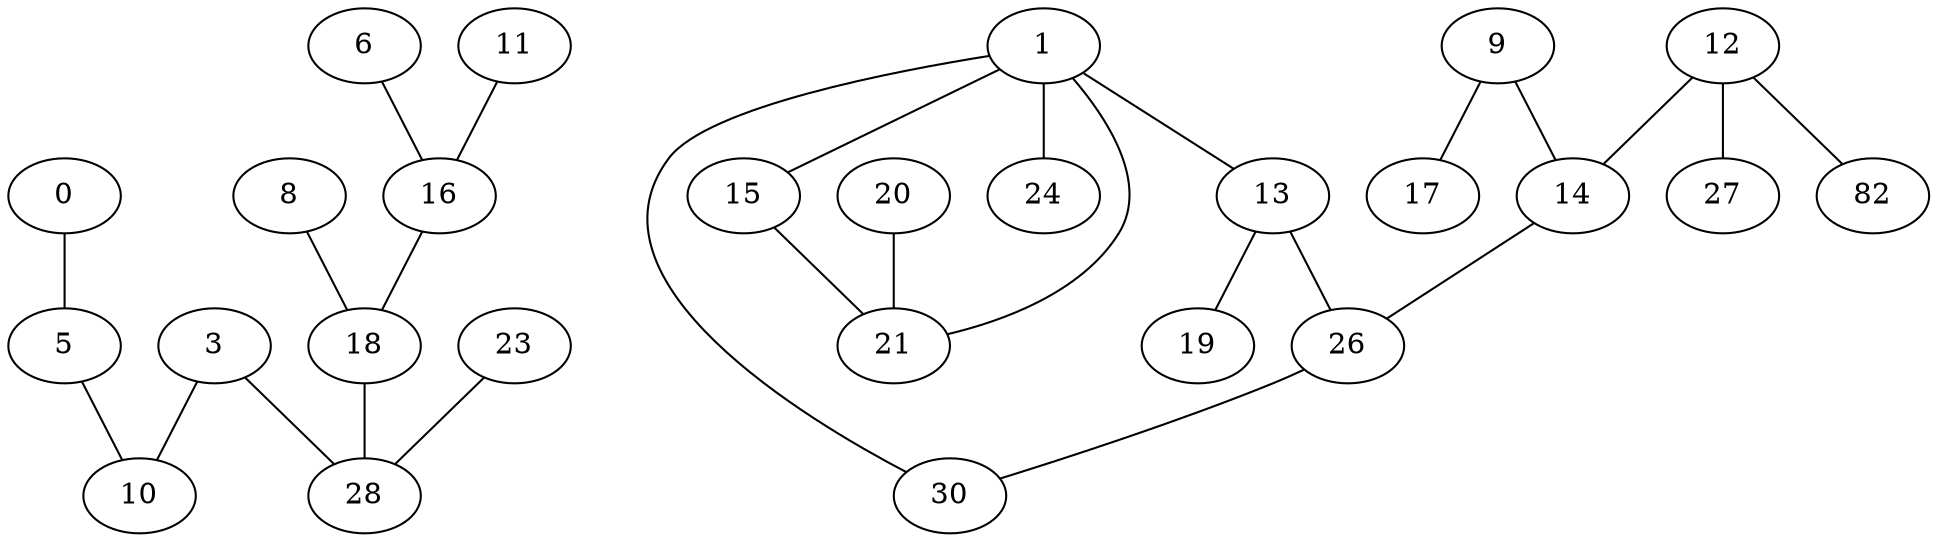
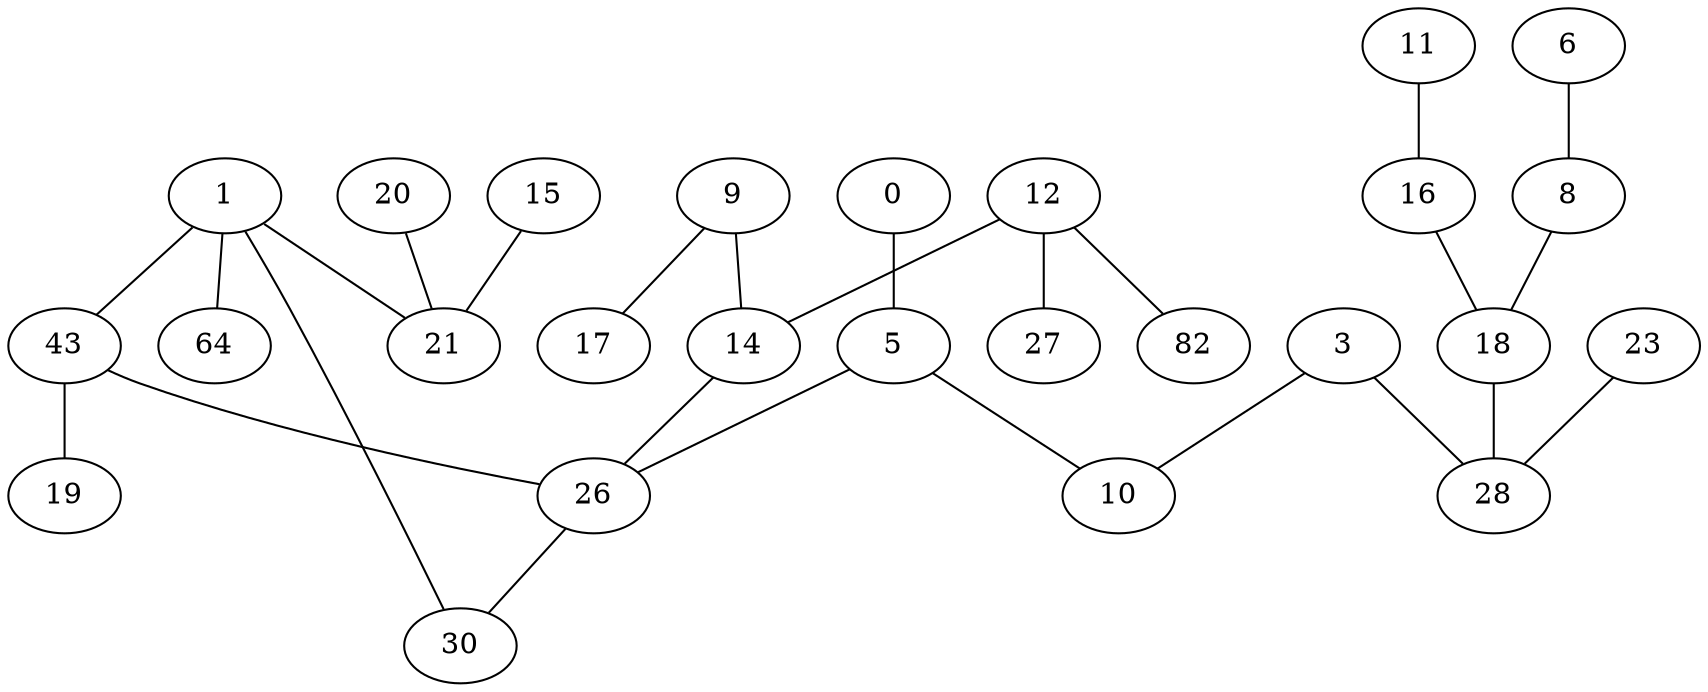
  digraph {
    edge [arrowhead=none]
    5
    26
    10
    30
    16
    18
    n7 [label=0]
    28
    9
    14
    17
    12
    27
    n14 [label=82]
    3
    20
    21
    1
-   13
-   24
+   13 [label=43]
+   24 [label=64]
    15
    19
    6
    8
    23
    11
+   5 -> 26
    5 -> 10
    26 -> 30
    16 -> 18
    18 -> 28
    n7 -> 5
    9 -> 14
    9 -> 17
    14 -> 26
    12 -> 14
    12 -> 27
    12 -> n14
    3 -> 10
    3 -> 28
    20 -> 21
    1 -> 30
    1 -> 21
    1 -> 13
    1 -> 24
-   1 -> 15
    13 -> 26
    13 -> 19
    15 -> 21
-   6 -> 16
+   6 -> 8
    8 -> 18
    23 -> 28
    11 -> 16
  }
